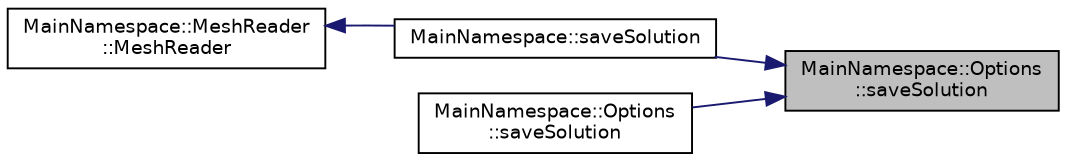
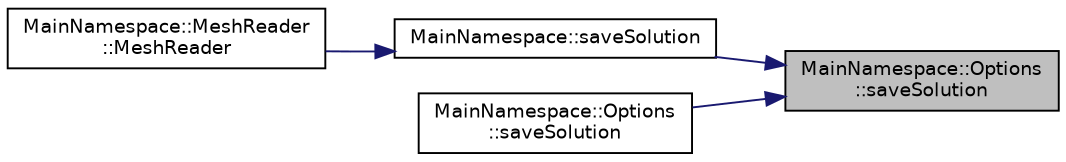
  digraph {
    rankdir=RL
    node [color=black fillcolor=white fontname=Helvetica fontsize=10 shape=record style=filled]
    edge [color=midnightblue dir=back fontname=Helvetica fontsize=10 labelfontname=Helvetica labelfontsize=10 style=solid]
    n1 [fillcolor=grey75 fontcolor=black height=0.2 label="MainNamespace::Options\l::saveSolution" width=0.4]
    n2 [height=0.2 label="MainNamespace::saveSolution" width=0.4]
    n3 [height=0.2 label="MainNamespace::Options\l::saveSolution" width=0.4]
    n4 [height=0.2 label="MainNamespace::MeshReader\l::MeshReader" width=0.4]
    n1 -> n2
    n1 -> n3
-   n4 -> n2
+   n2 -> n4
  }
